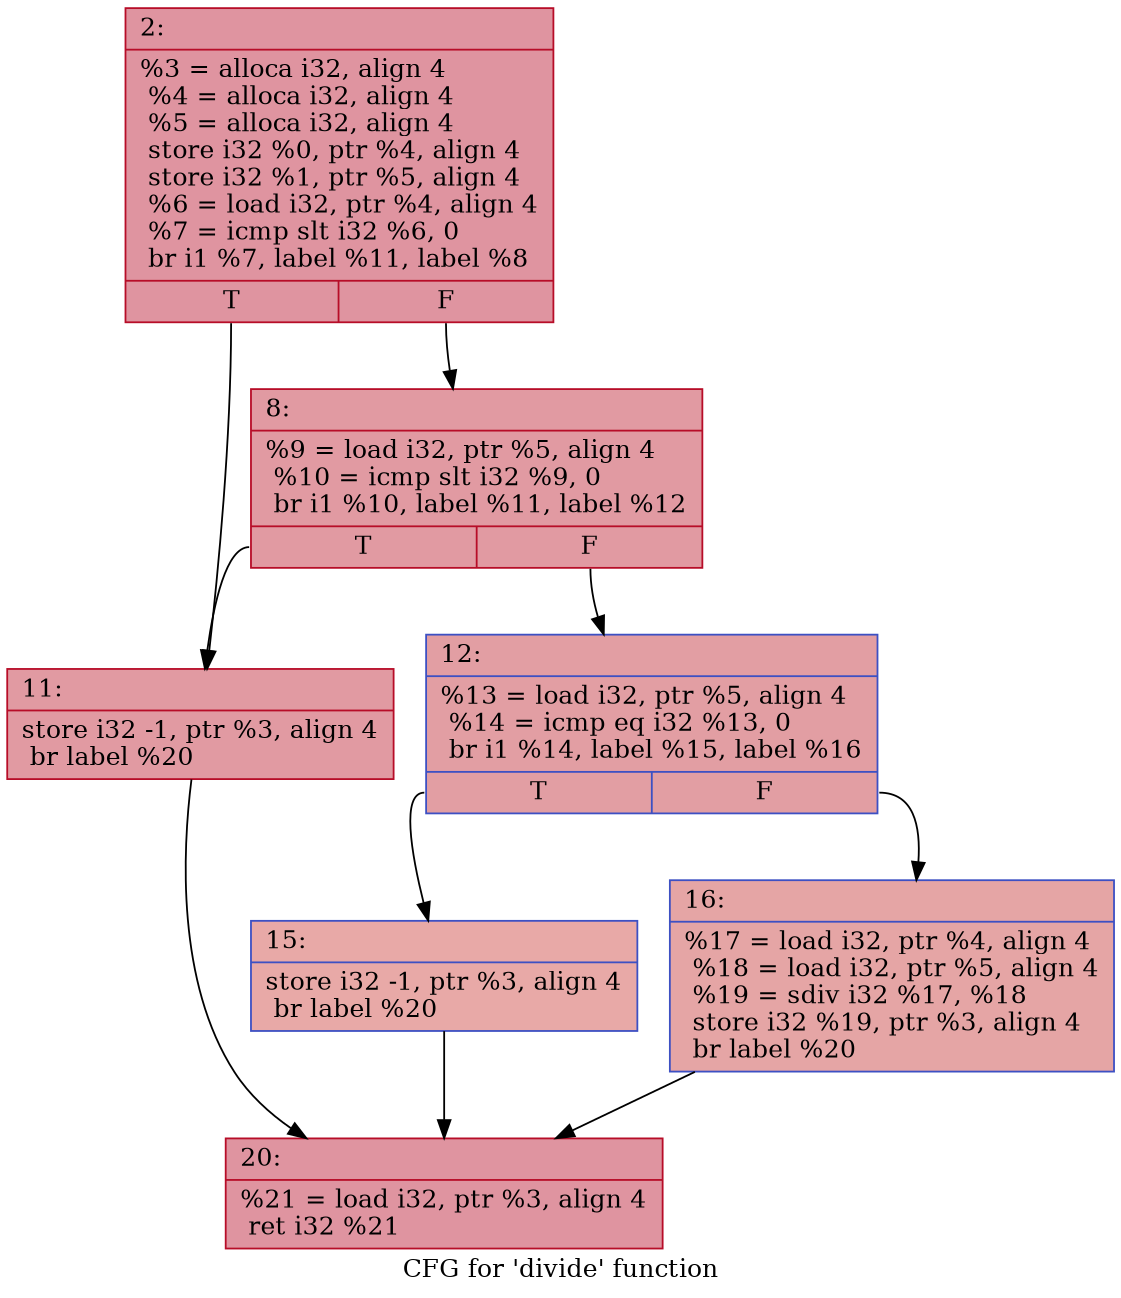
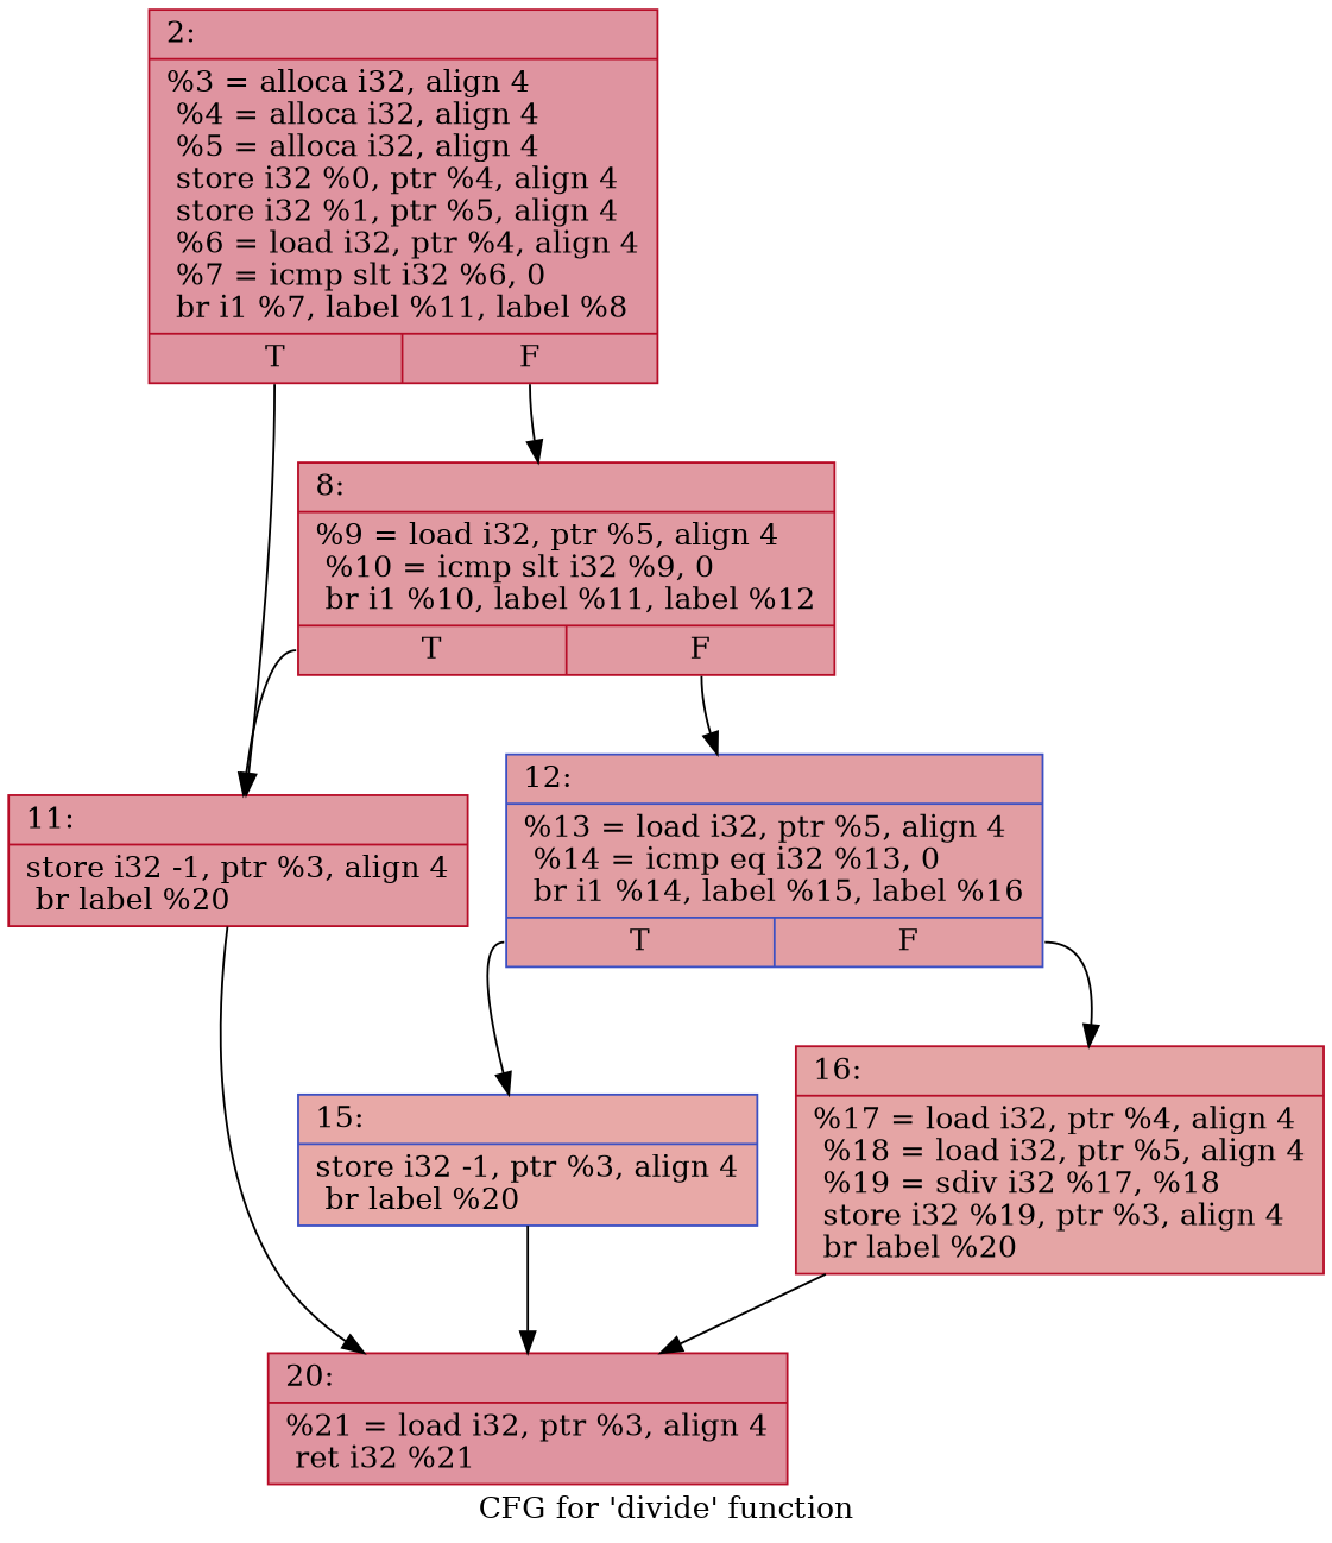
  digraph {
    label="CFG for 'divide' function"
    fontname="DejaVu Serif"
    node [color="#b70d28ff" fillcolor="#b70d2870" fontname="DejaVu Serif" shape=record style=filled]
    edge [fontname="DejaVu Serif"]
    n1 [label="{2:\l|  %3 = alloca i32, align 4\l  %4 = alloca i32, align 4\l  %5 = alloca i32, align 4\l  store i32 %0, ptr %4, align 4\l  store i32 %1, ptr %5, align 4\l  %6 = load i32, ptr %4, align 4\l  %7 = icmp slt i32 %6, 0\l  br i1 %7, label %11, label %8\l|{<s0>T|<s1>F}}"]
    n2 [fillcolor="#bb1b2c70" label="{11:\l|  store i32 -1, ptr %3, align 4\l  br label %20\l}"]
    n3 [fillcolor="#bb1b2c70" label="{8:\l|  %9 = load i32, ptr %5, align 4\l  %10 = icmp slt i32 %9, 0\l  br i1 %10, label %11, label %12\l|{<s0>T|<s1>F}}"]
    n4 [label="{20:\l|  %21 = load i32, ptr %3, align 4\l  ret i32 %21\l}"]
    n5 [color="#3d50c3ff" fillcolor="#be242e70" label="{12:\l|  %13 = load i32, ptr %5, align 4\l  %14 = icmp eq i32 %13, 0\l  br i1 %14, label %15, label %16\l|{<s0>T|<s1>F}}"]
    n6 [color="#3d50c3ff" fillcolor="#ca3b3770" label="{15:\l|  store i32 -1, ptr %3, align 4\l  br label %20\l}"]
-   n7 [color="#3d50c3ff" fillcolor="#c5333470" label="{16:\l|  %17 = load i32, ptr %4, align 4\l  %18 = load i32, ptr %5, align 4\l  %19 = sdiv i32 %17, %18\l  store i32 %19, ptr %3, align 4\l  br label %20\l}"]
+   n7 [fillcolor="#c5333470" label="{16:\l|  %17 = load i32, ptr %4, align 4\l  %18 = load i32, ptr %5, align 4\l  %19 = sdiv i32 %17, %18\l  store i32 %19, ptr %3, align 4\l  br label %20\l}"]
    n1 -> n2 [tailport=s0]
    n1 -> n3 [tailport=s1]
    n2 -> n4
    n3 -> n2 [tailport=s0]
    n3 -> n5 [tailport=s1]
    n5 -> n6 [tailport=s0]
    n5 -> n7 [tailport=s1]
    n6 -> n4
    n7 -> n4
  }
